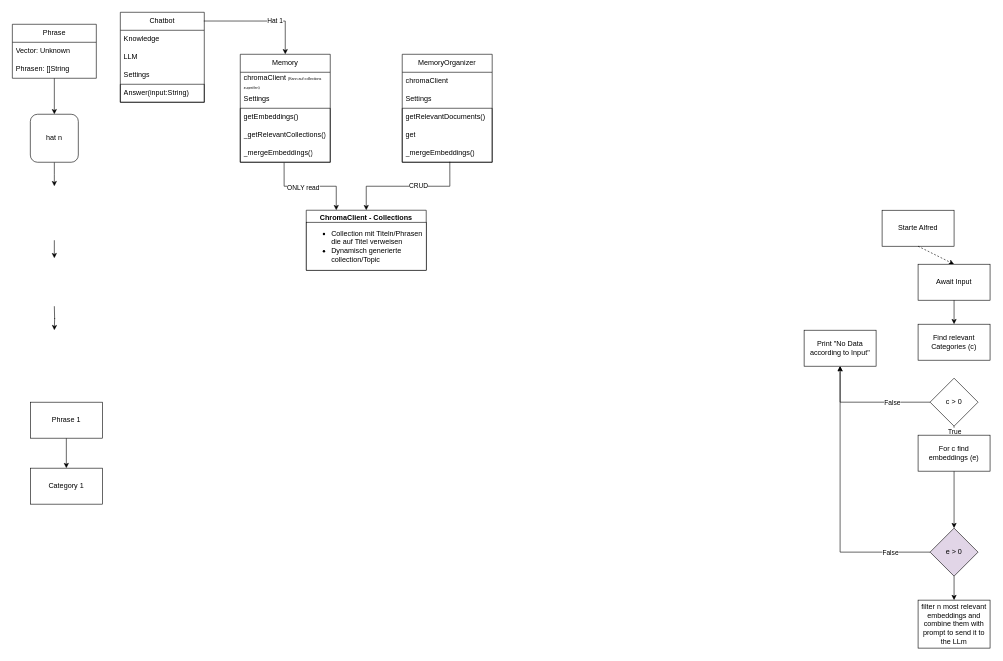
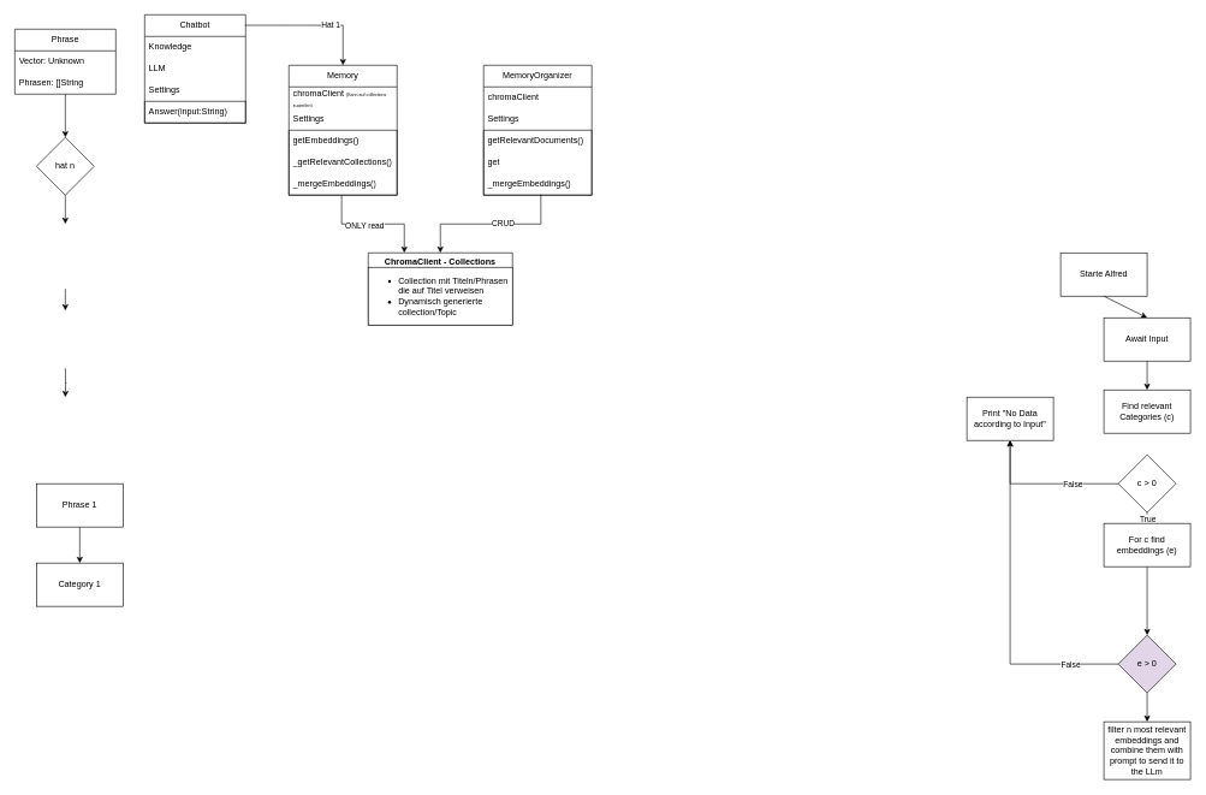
  <mxCell id="0" />
  <mxCell id="1" parent="0" />
  <mxCell id="2" value="Chatbot" style="swimlane;fontStyle=0;childLayout=stackLayout;horizontal=1;startSize=30;horizontalStack=0;resizeParent=1;resizeParentMax=0;resizeLast=0;collapsible=1;marginBottom=0;whiteSpace=wrap;html=1;" parent="1" vertex="1"><mxGeometry x="200" y="20" width="140" height="150" as="geometry" /></mxCell>
  <mxCell id="3" value="Knowledge" style="text;strokeColor=none;fillColor=none;align=left;verticalAlign=middle;spacingLeft=4;spacingRight=4;overflow=hidden;points=[[0,0.5],[1,0.5]];portConstraint=eastwest;rotatable=0;whiteSpace=wrap;html=1;" parent="2" vertex="1"><mxGeometry y="30" width="140" height="30" as="geometry" /></mxCell>
  <mxCell id="4" value="LLM" style="text;strokeColor=none;fillColor=none;align=left;verticalAlign=middle;spacingLeft=4;spacingRight=4;overflow=hidden;points=[[0,0.5],[1,0.5]];portConstraint=eastwest;rotatable=0;whiteSpace=wrap;html=1;" parent="2" vertex="1"><mxGeometry y="60" width="140" height="30" as="geometry" /></mxCell>
  <mxCell id="5" value="Settings" style="text;strokeColor=none;fillColor=none;align=left;verticalAlign=middle;spacingLeft=4;spacingRight=4;overflow=hidden;points=[[0,0.5],[1,0.5]];portConstraint=eastwest;rotatable=0;whiteSpace=wrap;html=1;" parent="2" vertex="1"><mxGeometry y="90" width="140" height="30" as="geometry" /></mxCell>
  <mxCell id="6" value="" style="swimlane;fontStyle=0;childLayout=stackLayout;horizontal=1;startSize=0;horizontalStack=0;resizeParent=1;resizeParentMax=0;resizeLast=0;collapsible=1;marginBottom=0;whiteSpace=wrap;html=1;" parent="2" vertex="1"><mxGeometry y="120" width="140" height="30" as="geometry" /></mxCell>
  <mxCell id="7" value="Answer(input:String)" style="text;strokeColor=none;fillColor=none;align=left;verticalAlign=middle;spacingLeft=4;spacingRight=4;overflow=hidden;points=[[0,0.5],[1,0.5]];portConstraint=eastwest;rotatable=0;whiteSpace=wrap;html=1;" parent="6" vertex="1"><mxGeometry width="140" height="30" as="geometry" /></mxCell>
  <mxCell id="8" style="edgeStyle=orthogonalEdgeStyle;rounded=0;orthogonalLoop=1;jettySize=auto;html=1;exitX=0;exitY=0.5;exitDx=0;exitDy=0;entryX=0.5;entryY=1;entryDx=0;entryDy=0;" parent="1" source="10" target="18" edge="1"><mxGeometry relative="1" as="geometry"><mxPoint x="1470" y="469.75" as="targetPoint" /><mxPoint x="1430" y="669.75" as="sourcePoint" /><Array as="points"><mxPoint x="1400" y="670" /></Array></mxGeometry></mxCell>
  <mxCell id="9" value="False" style="edgeLabel;html=1;align=center;verticalAlign=middle;resizable=0;points=[];" parent="8" vertex="1" connectable="0"><mxGeometry x="-0.391" relative="1" as="geometry"><mxPoint as="offset" /></mxGeometry></mxCell>
  <mxCell id="10" value="c &amp;gt; 0" style="rhombus;whiteSpace=wrap;html=1;" parent="1" vertex="1"><mxGeometry x="1550" y="630" width="80" height="80" as="geometry" /></mxCell>
  <mxCell id="11" value="Starte Alfred" style="rounded=0;whiteSpace=wrap;html=1;" parent="1" vertex="1"><mxGeometry x="1470" y="350" width="120" height="60" as="geometry" /></mxCell>
- <mxCell id="12" value="" style="endArrow=classic;html=1;rounded=0;exitX=0.5;exitY=1;exitDx=0;exitDy=0;entryX=0.5;entryY=0;entryDx=0;entryDy=0;dashed=1;" parent="1" source="11" target="13" edge="1"><mxGeometry width="50" height="50" relative="1" as="geometry"><mxPoint x="1650" y="600" as="sourcePoint" /><mxPoint x="1590" y="480" as="targetPoint" /></mxGeometry></mxCell>
+ <mxCell id="12" value="" style="endArrow=classic;html=1;rounded=0;exitX=0.5;exitY=1;exitDx=0;exitDy=0;entryX=0.5;entryY=0;entryDx=0;entryDy=0;" parent="1" source="11" target="13" edge="1"><mxGeometry width="50" height="50" relative="1" as="geometry"><mxPoint x="1650" y="600" as="sourcePoint" /><mxPoint x="1590" y="480" as="targetPoint" /></mxGeometry></mxCell>
  <mxCell id="13" value="Await Input" style="rounded=0;whiteSpace=wrap;html=1;" parent="1" vertex="1"><mxGeometry x="1530" y="440" width="120" height="60" as="geometry" /></mxCell>
  <mxCell id="14" value="" style="endArrow=classic;html=1;rounded=0;exitX=0.5;exitY=1;exitDx=0;exitDy=0;entryX=0.5;entryY=0;entryDx=0;entryDy=0;" parent="1" source="13" target="15" edge="1"><mxGeometry width="50" height="50" relative="1" as="geometry"><mxPoint x="1600" y="420" as="sourcePoint" /><mxPoint x="1590" y="610" as="targetPoint" /></mxGeometry></mxCell>
  <mxCell id="15" value="Find relevant Categories (c)" style="rounded=0;whiteSpace=wrap;html=1;" parent="1" vertex="1"><mxGeometry x="1530" y="540" width="120" height="60" as="geometry" /></mxCell>
  <mxCell id="16" value="" style="endArrow=classic;html=1;rounded=0;exitX=0.5;exitY=1;exitDx=0;exitDy=0;entryX=0.5;entryY=0;entryDx=0;entryDy=0;" parent="1" source="10" target="20" edge="1"><mxGeometry relative="1" as="geometry"><mxPoint x="1620" y="660" as="sourcePoint" /><mxPoint x="1590" y="770" as="targetPoint" /></mxGeometry></mxCell>
  <mxCell id="17" value="True" style="edgeLabel;resizable=0;html=1;align=center;verticalAlign=middle;" parent="16" connectable="0" vertex="1"><mxGeometry relative="1" as="geometry" /></mxCell>
  <mxCell id="18" value="Print &quot;No Data according to Input&quot;" style="rounded=0;whiteSpace=wrap;html=1;" parent="1" vertex="1"><mxGeometry x="1340" y="550" width="120" height="60" as="geometry" /></mxCell>
  <mxCell id="19" style="edgeStyle=orthogonalEdgeStyle;rounded=0;orthogonalLoop=1;jettySize=auto;html=1;exitX=0.5;exitY=1;exitDx=0;exitDy=0;entryX=0.5;entryY=0;entryDx=0;entryDy=0;" parent="1" source="20" target="24" edge="1"><mxGeometry relative="1" as="geometry" /></mxCell>
  <mxCell id="20" value="For c find embeddings (e)" style="rounded=0;whiteSpace=wrap;html=1;" parent="1" vertex="1"><mxGeometry x="1530" y="725" width="120" height="60" as="geometry" /></mxCell>
  <mxCell id="21" style="edgeStyle=orthogonalEdgeStyle;rounded=0;orthogonalLoop=1;jettySize=auto;html=1;exitX=0;exitY=0.5;exitDx=0;exitDy=0;entryX=0.5;entryY=1;entryDx=0;entryDy=0;" parent="1" source="24" target="18" edge="1"><mxGeometry relative="1" as="geometry"><mxPoint x="1400" y="700" as="targetPoint" /></mxGeometry></mxCell>
  <mxCell id="22" value="False" style="edgeLabel;html=1;align=center;verticalAlign=middle;resizable=0;points=[];" parent="21" vertex="1" connectable="0"><mxGeometry x="-0.709" y="1" relative="1" as="geometry"><mxPoint as="offset" /></mxGeometry></mxCell>
  <mxCell id="23" style="edgeStyle=orthogonalEdgeStyle;rounded=0;orthogonalLoop=1;jettySize=auto;html=1;exitX=0.5;exitY=1;exitDx=0;exitDy=0;entryX=0.5;entryY=0;entryDx=0;entryDy=0;" parent="1" source="24" target="25" edge="1"><mxGeometry relative="1" as="geometry" /></mxCell>
  <mxCell id="24" value="e &amp;gt; 0" style="rhombus;whiteSpace=wrap;html=1;fillColor=#e1d5e7;" parent="1" vertex="1"><mxGeometry x="1550" y="880" width="80" height="80" as="geometry" /></mxCell>
  <mxCell id="25" value="filter n most relevant embeddings and combine them with prompt to send it to the LLm" style="rounded=0;whiteSpace=wrap;html=1;" parent="1" vertex="1"><mxGeometry x="1530" y="1000" width="120" height="80" as="geometry" /></mxCell>
  <mxCell id="26" value="" style="edgeStyle=orthogonalEdgeStyle;rounded=0;orthogonalLoop=1;jettySize=auto;html=1;" parent="1" edge="1"><mxGeometry relative="1" as="geometry"><mxPoint x="90" y="400" as="sourcePoint" /><mxPoint x="90" y="430" as="targetPoint" /></mxGeometry></mxCell>
  <mxCell id="27" style="edgeStyle=orthogonalEdgeStyle;rounded=0;orthogonalLoop=1;jettySize=auto;html=1;exitX=0.5;exitY=1;exitDx=0;exitDy=0;entryX=0.5;entryY=0;entryDx=0;entryDy=0;" parent="1" edge="1"><mxGeometry relative="1" as="geometry"><mxPoint x="90" y="510" as="sourcePoint" /><mxPoint x="90" y="550" as="targetPoint" /></mxGeometry></mxCell>
  <mxCell id="28" value="" style="edgeStyle=orthogonalEdgeStyle;rounded=0;orthogonalLoop=1;jettySize=auto;html=1;" parent="1" source="29" target="36" edge="1"><mxGeometry relative="1" as="geometry" /></mxCell>
  <mxCell id="29" value="Phrase" style="swimlane;fontStyle=0;childLayout=stackLayout;horizontal=1;startSize=30;horizontalStack=0;resizeParent=1;resizeParentMax=0;resizeLast=0;collapsible=1;marginBottom=0;whiteSpace=wrap;html=1;" parent="1" vertex="1"><mxGeometry x="20" y="40" width="140" height="90" as="geometry" /></mxCell>
  <mxCell id="30" value="Vector: Unknown" style="text;strokeColor=none;fillColor=none;align=left;verticalAlign=middle;spacingLeft=4;spacingRight=4;overflow=hidden;points=[[0,0.5],[1,0.5]];portConstraint=eastwest;rotatable=0;whiteSpace=wrap;html=1;" parent="29" vertex="1"><mxGeometry y="30" width="140" height="30" as="geometry" /></mxCell>
  <mxCell id="31" value="Phrasen: []String" style="text;strokeColor=none;fillColor=none;align=left;verticalAlign=middle;spacingLeft=4;spacingRight=4;overflow=hidden;points=[[0,0.5],[1,0.5]];portConstraint=eastwest;rotatable=0;whiteSpace=wrap;html=1;" parent="29" vertex="1"><mxGeometry y="60" width="140" height="30" as="geometry" /></mxCell>
  <mxCell id="32" style="edgeStyle=orthogonalEdgeStyle;rounded=0;orthogonalLoop=1;jettySize=auto;html=1;exitX=0.5;exitY=1;exitDx=0;exitDy=0;entryX=0.5;entryY=0;entryDx=0;entryDy=0;" parent="1" source="33" target="34" edge="1"><mxGeometry relative="1" as="geometry"><mxPoint x="110.368" y="800" as="targetPoint" /></mxGeometry></mxCell>
  <mxCell id="33" value="Phrase 1" style="rounded=0;whiteSpace=wrap;html=1;" parent="1" vertex="1"><mxGeometry x="50" y="670" width="120" height="60" as="geometry" /></mxCell>
  <mxCell id="34" value="Category 1" style="rounded=0;whiteSpace=wrap;html=1;" parent="1" vertex="1"><mxGeometry x="50" y="780" width="120" height="60" as="geometry" /></mxCell>
  <mxCell id="35" style="edgeStyle=orthogonalEdgeStyle;rounded=0;orthogonalLoop=1;jettySize=auto;html=1;exitX=0.5;exitY=1;exitDx=0;exitDy=0;entryX=0.5;entryY=0;entryDx=0;entryDy=0;" parent="1" source="36" edge="1"><mxGeometry relative="1" as="geometry"><mxPoint x="90" y="310" as="targetPoint" /></mxGeometry></mxCell>
- <mxCell id="36" value="hat n" style="whiteSpace=wrap;html=1;fontStyle=0;startSize=30;rounded=1;" parent="1" vertex="1"><mxGeometry x="50" y="190" width="80" height="80" as="geometry" /></mxCell>
+ <mxCell id="36" value="hat n" style="rhombus;whiteSpace=wrap;html=1;fontStyle=0;startSize=30;" parent="1" vertex="1"><mxGeometry x="50" y="190" width="80" height="80" as="geometry" /></mxCell>
  <mxCell id="37" style="edgeStyle=orthogonalEdgeStyle;rounded=0;orthogonalLoop=1;jettySize=auto;html=1;entryX=0.5;entryY=0;entryDx=0;entryDy=0;exitX=0.994;exitY=0.097;exitDx=0;exitDy=0;exitPerimeter=0;" parent="1" source="2" target="39" edge="1"><mxGeometry relative="1" as="geometry"><mxPoint x="400" y="160" as="sourcePoint" /><mxPoint x="418.46" y="265.48" as="targetPoint" /></mxGeometry></mxCell>
  <mxCell id="38" value="Hat 1" style="edgeLabel;html=1;align=center;verticalAlign=middle;resizable=0;points=[];" parent="37" vertex="1" connectable="0"><mxGeometry x="0.231" relative="1" as="geometry"><mxPoint as="offset" /></mxGeometry></mxCell>
  <mxCell id="39" value="Memory" style="swimlane;fontStyle=0;childLayout=stackLayout;horizontal=1;startSize=30;horizontalStack=0;resizeParent=1;resizeParentMax=0;resizeLast=0;collapsible=1;marginBottom=0;whiteSpace=wrap;html=1;" vertex="1" parent="1"><mxGeometry x="400" y="90" width="150" height="180" as="geometry" /></mxCell>
  <mxCell id="40" value="chromaClient &lt;font style=&quot;font-size: 6px;&quot;&gt;(Kann auf collections zugreifen)&lt;/font&gt;" style="text;strokeColor=none;fillColor=none;align=left;verticalAlign=middle;spacingLeft=4;spacingRight=4;overflow=hidden;points=[[0,0.5],[1,0.5]];portConstraint=eastwest;rotatable=0;whiteSpace=wrap;html=1;" vertex="1" parent="39"><mxGeometry y="30" width="150" height="30" as="geometry" /></mxCell>
  <mxCell id="41" value="Settings" style="text;strokeColor=none;fillColor=none;align=left;verticalAlign=middle;spacingLeft=4;spacingRight=4;overflow=hidden;points=[[0,0.5],[1,0.5]];portConstraint=eastwest;rotatable=0;whiteSpace=wrap;html=1;" vertex="1" parent="39"><mxGeometry y="60" width="150" height="30" as="geometry" /></mxCell>
  <mxCell id="42" value="" style="swimlane;fontStyle=0;childLayout=stackLayout;horizontal=1;startSize=0;horizontalStack=0;resizeParent=1;resizeParentMax=0;resizeLast=0;collapsible=1;marginBottom=0;whiteSpace=wrap;html=1;" vertex="1" parent="39"><mxGeometry y="90" width="150" height="90" as="geometry" /></mxCell>
  <mxCell id="43" value="getEmbeddings()" style="text;strokeColor=none;fillColor=none;align=left;verticalAlign=middle;spacingLeft=4;spacingRight=4;overflow=hidden;points=[[0,0.5],[1,0.5]];portConstraint=eastwest;rotatable=0;whiteSpace=wrap;html=1;" vertex="1" parent="42"><mxGeometry width="150" height="30" as="geometry" /></mxCell>
  <mxCell id="44" value="_getRelevantCollections()" style="text;strokeColor=none;fillColor=none;align=left;verticalAlign=middle;spacingLeft=4;spacingRight=4;overflow=hidden;points=[[0,0.5],[1,0.5]];portConstraint=eastwest;rotatable=0;whiteSpace=wrap;html=1;" vertex="1" parent="42"><mxGeometry y="30" width="150" height="30" as="geometry" /></mxCell>
  <mxCell id="45" value="_mergeEmbeddings()" style="text;strokeColor=none;fillColor=none;align=left;verticalAlign=middle;spacingLeft=4;spacingRight=4;overflow=hidden;points=[[0,0.5],[1,0.5]];portConstraint=eastwest;rotatable=0;whiteSpace=wrap;html=1;" vertex="1" parent="42"><mxGeometry y="60" width="150" height="30" as="geometry" /></mxCell>
  <mxCell id="46" style="edgeStyle=orthogonalEdgeStyle;rounded=0;orthogonalLoop=1;jettySize=auto;html=1;exitX=0.487;exitY=1.025;exitDx=0;exitDy=0;entryX=0.25;entryY=0;entryDx=0;entryDy=0;exitPerimeter=0;" edge="1" parent="1" source="45" target="48"><mxGeometry relative="1" as="geometry" /></mxCell>
  <mxCell id="47" value="ONLY read" style="edgeLabel;html=1;align=center;verticalAlign=middle;resizable=0;points=[];" vertex="1" connectable="0" parent="46"><mxGeometry x="-0.149" y="-2" relative="1" as="geometry"><mxPoint as="offset" /></mxGeometry></mxCell>
  <mxCell id="48" value="ChromaClient - Collections" style="swimlane;whiteSpace=wrap;html=1;" vertex="1" parent="1"><mxGeometry x="510" y="350" width="200" height="100" as="geometry" /></mxCell>
  <mxCell id="49" value="&lt;ul&gt;&lt;li&gt;Collection mit Titeln/Phrasen die auf Titel verweisen&lt;/li&gt;&lt;li&gt;Dynamisch generierte collection/Topic&lt;/li&gt;&lt;/ul&gt;" style="rounded=0;whiteSpace=wrap;html=1;align=left;" vertex="1" parent="48"><mxGeometry y="20" width="200" height="80" as="geometry" /></mxCell>
  <mxCell id="50" value="MemoryOrganizer" style="swimlane;fontStyle=0;childLayout=stackLayout;horizontal=1;startSize=30;horizontalStack=0;resizeParent=1;resizeParentMax=0;resizeLast=0;collapsible=1;marginBottom=0;whiteSpace=wrap;html=1;" vertex="1" parent="1"><mxGeometry x="670" y="90" width="150" height="180" as="geometry" /></mxCell>
  <mxCell id="51" value="chromaClient&amp;nbsp;" style="text;strokeColor=none;fillColor=none;align=left;verticalAlign=middle;spacingLeft=4;spacingRight=4;overflow=hidden;points=[[0,0.5],[1,0.5]];portConstraint=eastwest;rotatable=0;whiteSpace=wrap;html=1;" vertex="1" parent="50"><mxGeometry y="30" width="150" height="30" as="geometry" /></mxCell>
  <mxCell id="52" value="Settings" style="text;strokeColor=none;fillColor=none;align=left;verticalAlign=middle;spacingLeft=4;spacingRight=4;overflow=hidden;points=[[0,0.5],[1,0.5]];portConstraint=eastwest;rotatable=0;whiteSpace=wrap;html=1;" vertex="1" parent="50"><mxGeometry y="60" width="150" height="30" as="geometry" /></mxCell>
  <mxCell id="53" value="" style="swimlane;fontStyle=0;childLayout=stackLayout;horizontal=1;startSize=0;horizontalStack=0;resizeParent=1;resizeParentMax=0;resizeLast=0;collapsible=1;marginBottom=0;whiteSpace=wrap;html=1;" vertex="1" parent="50"><mxGeometry y="90" width="150" height="90" as="geometry" /></mxCell>
  <mxCell id="54" value="getRelevantDocuments()" style="text;strokeColor=none;fillColor=none;align=left;verticalAlign=middle;spacingLeft=4;spacingRight=4;overflow=hidden;points=[[0,0.5],[1,0.5]];portConstraint=eastwest;rotatable=0;whiteSpace=wrap;html=1;" vertex="1" parent="53"><mxGeometry width="150" height="30" as="geometry" /></mxCell>
  <mxCell id="55" value="get" style="text;strokeColor=none;fillColor=none;align=left;verticalAlign=middle;spacingLeft=4;spacingRight=4;overflow=hidden;points=[[0,0.5],[1,0.5]];portConstraint=eastwest;rotatable=0;whiteSpace=wrap;html=1;" vertex="1" parent="53"><mxGeometry y="30" width="150" height="30" as="geometry" /></mxCell>
  <mxCell id="56" value="_mergeEmbeddings()" style="text;strokeColor=none;fillColor=none;align=left;verticalAlign=middle;spacingLeft=4;spacingRight=4;overflow=hidden;points=[[0,0.5],[1,0.5]];portConstraint=eastwest;rotatable=0;whiteSpace=wrap;html=1;" vertex="1" parent="53"><mxGeometry y="60" width="150" height="30" as="geometry" /></mxCell>
  <mxCell id="57" style="edgeStyle=orthogonalEdgeStyle;rounded=0;orthogonalLoop=1;jettySize=auto;html=1;exitX=0.529;exitY=0.972;exitDx=0;exitDy=0;entryX=0.5;entryY=0;entryDx=0;entryDy=0;exitPerimeter=0;" edge="1" parent="1" source="56" target="48"><mxGeometry relative="1" as="geometry"><mxPoint x="483" y="281" as="sourcePoint" /><mxPoint x="580" y="360" as="targetPoint" /></mxGeometry></mxCell>
  <mxCell id="58" value="CRUD" style="edgeLabel;html=1;align=center;verticalAlign=middle;resizable=0;points=[];" vertex="1" connectable="0" parent="57"><mxGeometry x="-0.149" y="-2" relative="1" as="geometry"><mxPoint as="offset" /></mxGeometry></mxCell>
